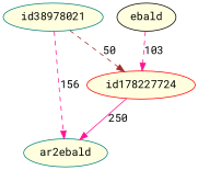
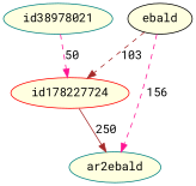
  digraph {
    fontname="Roboto Mono"
    node [color=teal fillcolor=lightyellow fontname="Roboto Mono" style=filled]
    edge [color=deeppink fontname="Roboto Mono" style=dashed]
    n1 [label=ar2ebald]
    id38978021
    id178227724 [color=red]
    n4 [color=black label=ebald]
-   id38978021 -> n1 [label=156]
-   id38978021 -> id178227724 [color=brown label=50]
-   id178227724 -> n1 [label=250 style=solid]
-   n4 -> id178227724 [label=103]
+   n4 -> n1 [label=156]
+   id38978021 -> id178227724 [label=50]
+   id178227724 -> n1 [color=brown label=250 style=solid]
+   n4 -> id178227724 [color=brown label=103]
  }
